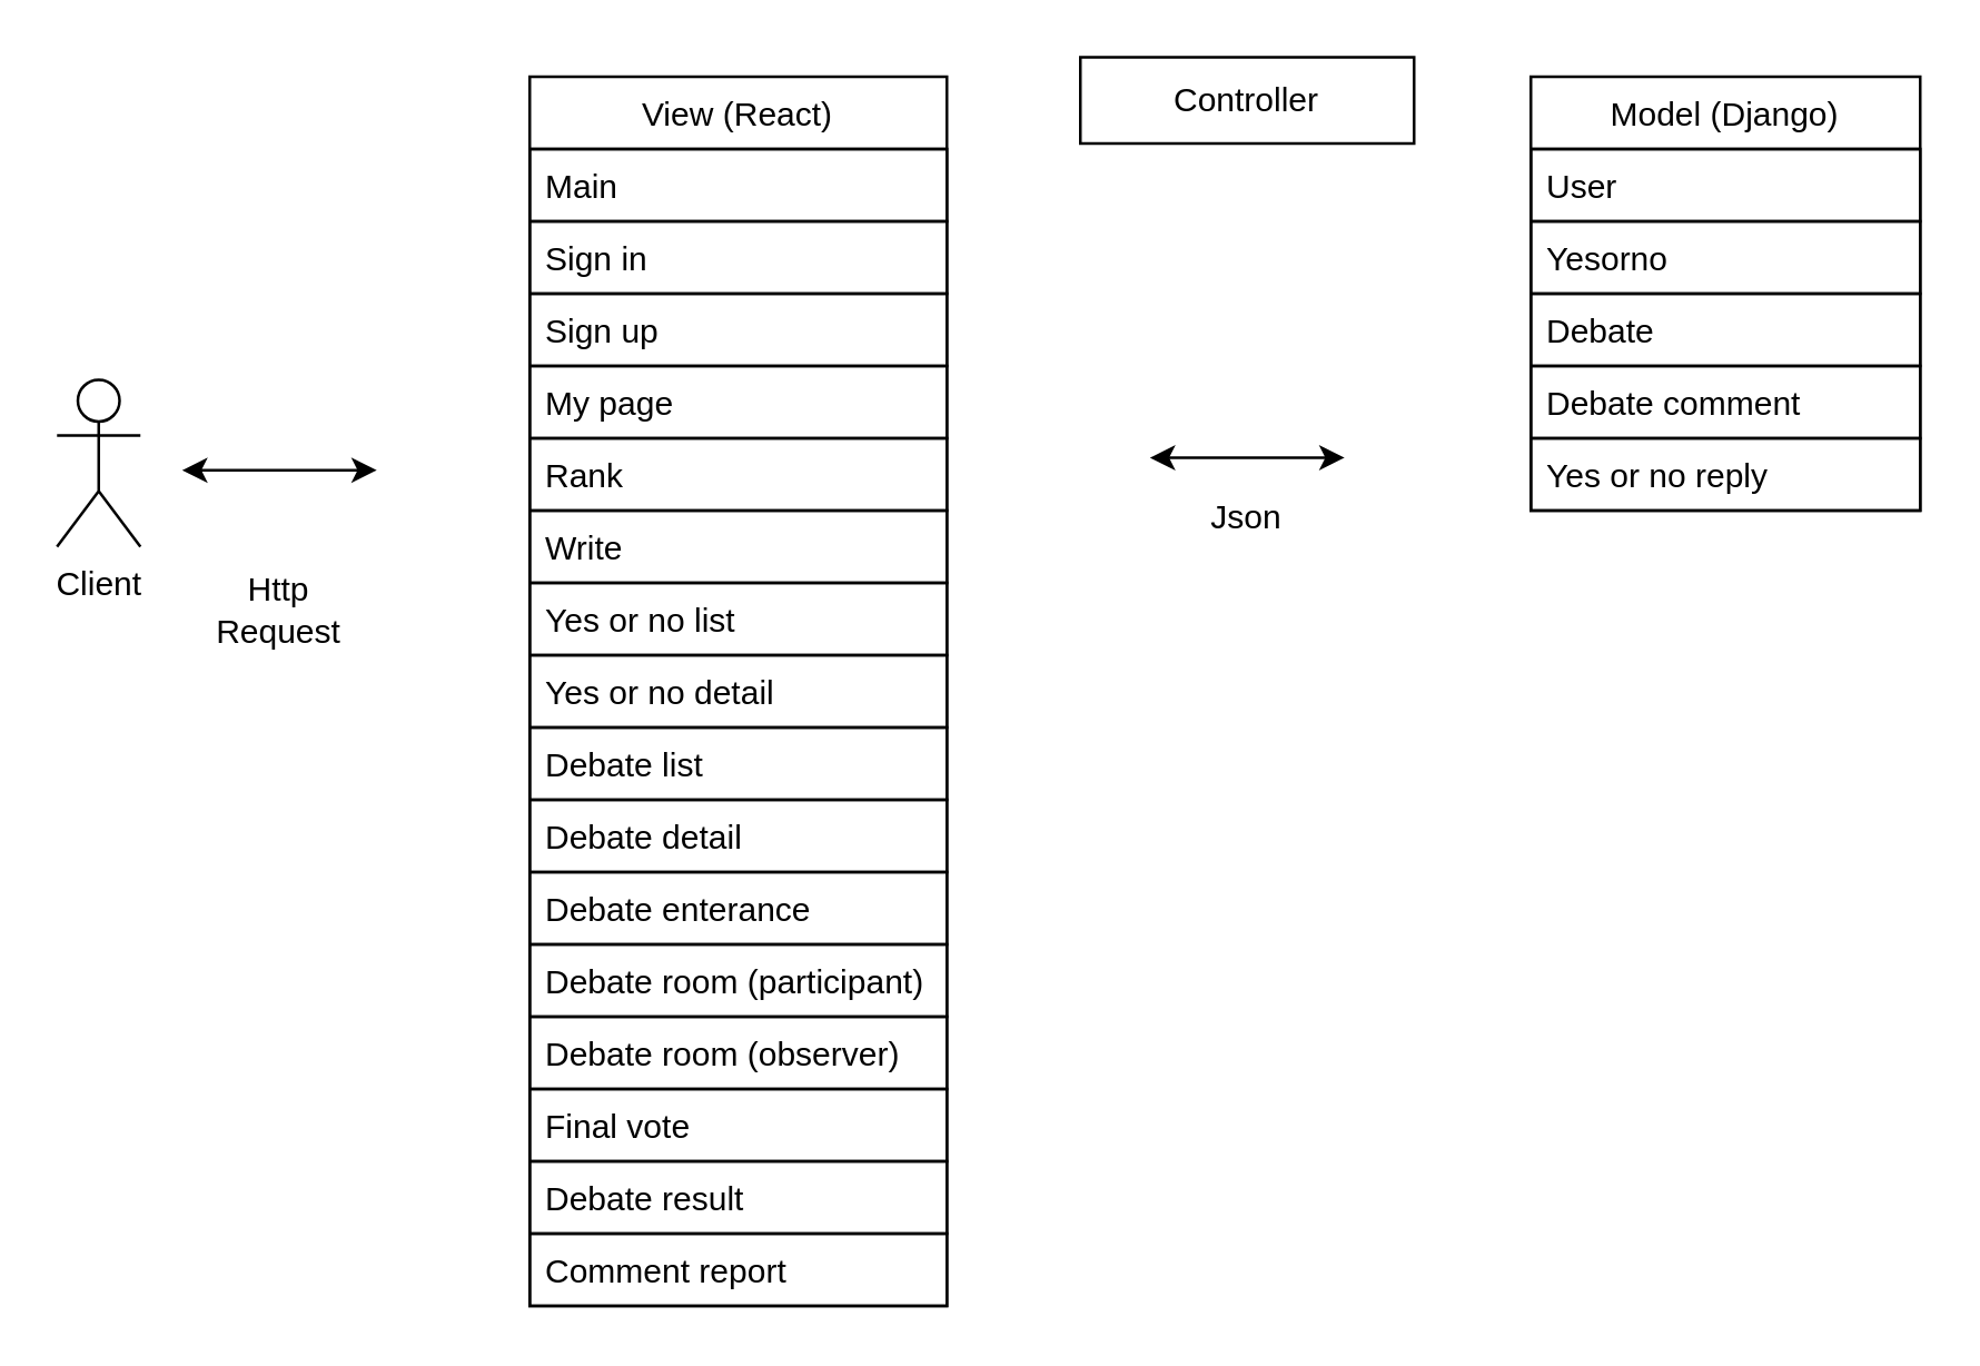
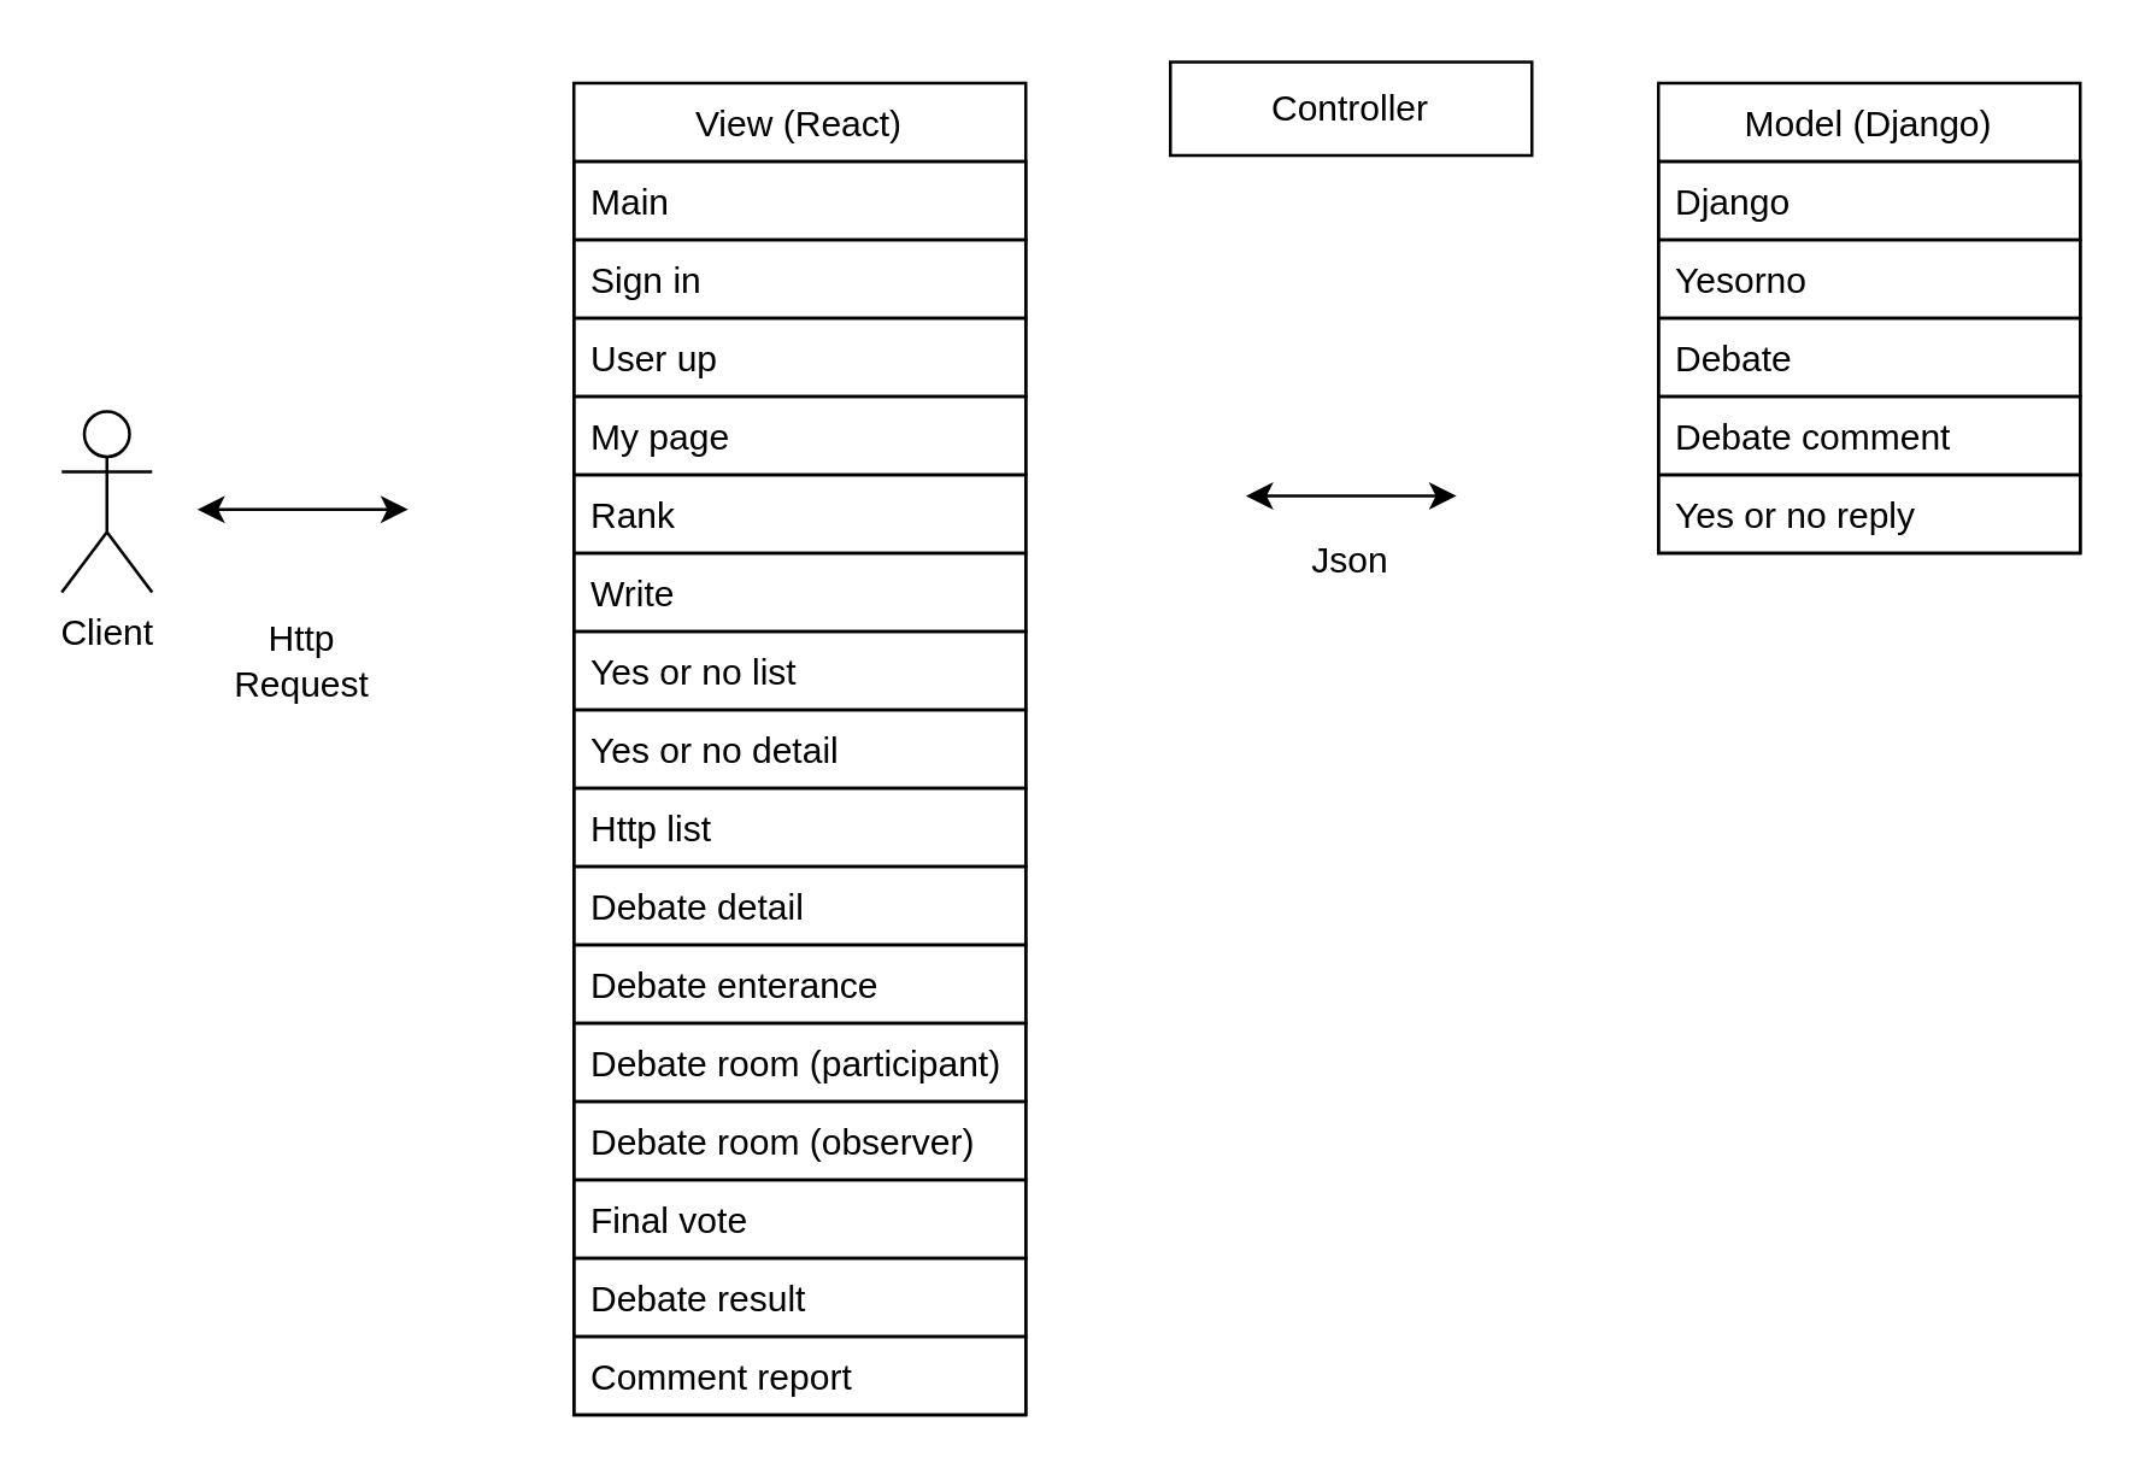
  <mxCell id="0" />
  <mxCell id="1" parent="0" />
  <mxCell id="2" value="Client" style="shape=umlActor;verticalLabelPosition=bottom;labelBackgroundColor=#ffffff;verticalAlign=top;html=1;outlineConnect=0;" vertex="1" parent="1"><mxGeometry x="20" y="136" width="30" height="60" as="geometry" /></mxCell>
  <mxCell id="3" value="View (React)" style="swimlane;fontStyle=0;childLayout=stackLayout;horizontal=1;startSize=26;fillColor=none;horizontalStack=0;resizeParent=1;resizeParentMax=0;resizeLast=0;collapsible=1;marginBottom=0;" vertex="1" parent="1"><mxGeometry x="190" y="27" width="150" height="442" as="geometry" /></mxCell>
  <mxCell id="4" value="Main" style="text;strokeColor=#000000;fillColor=none;align=left;verticalAlign=top;spacingLeft=4;spacingRight=4;overflow=hidden;rotatable=0;points=[[0,0.5],[1,0.5]];portConstraint=eastwest;" vertex="1" parent="3"><mxGeometry y="26" width="150" height="26" as="geometry" /></mxCell>
  <mxCell id="5" value="Sign in" style="text;strokeColor=#000000;fillColor=none;align=left;verticalAlign=top;spacingLeft=4;spacingRight=4;overflow=hidden;rotatable=0;points=[[0,0.5],[1,0.5]];portConstraint=eastwest;" vertex="1" parent="3"><mxGeometry y="52" width="150" height="26" as="geometry" /></mxCell>
- <mxCell id="6" value="Sign up" style="text;strokeColor=#000000;fillColor=none;align=left;verticalAlign=top;spacingLeft=4;spacingRight=4;overflow=hidden;rotatable=0;points=[[0,0.5],[1,0.5]];portConstraint=eastwest;" vertex="1" parent="3"><mxGeometry y="78" width="150" height="26" as="geometry" /></mxCell>
+ <mxCell id="6" value="User up" style="text;strokeColor=#000000;fillColor=none;align=left;verticalAlign=top;spacingLeft=4;spacingRight=4;overflow=hidden;rotatable=0;points=[[0,0.5],[1,0.5]];portConstraint=eastwest;" vertex="1" parent="3"><mxGeometry y="78" width="150" height="26" as="geometry" /></mxCell>
  <mxCell id="7" value="My page" style="text;strokeColor=#000000;fillColor=none;align=left;verticalAlign=top;spacingLeft=4;spacingRight=4;overflow=hidden;rotatable=0;points=[[0,0.5],[1,0.5]];portConstraint=eastwest;" vertex="1" parent="3"><mxGeometry y="104" width="150" height="26" as="geometry" /></mxCell>
  <mxCell id="8" value="Rank" style="text;strokeColor=#000000;fillColor=none;align=left;verticalAlign=top;spacingLeft=4;spacingRight=4;overflow=hidden;rotatable=0;points=[[0,0.5],[1,0.5]];portConstraint=eastwest;" vertex="1" parent="3"><mxGeometry y="130" width="150" height="26" as="geometry" /></mxCell>
  <mxCell id="9" value="Write" style="text;strokeColor=#000000;fillColor=none;align=left;verticalAlign=top;spacingLeft=4;spacingRight=4;overflow=hidden;rotatable=0;points=[[0,0.5],[1,0.5]];portConstraint=eastwest;" vertex="1" parent="3"><mxGeometry y="156" width="150" height="26" as="geometry" /></mxCell>
  <mxCell id="10" value="Yes or no list" style="text;strokeColor=#000000;fillColor=none;align=left;verticalAlign=top;spacingLeft=4;spacingRight=4;overflow=hidden;rotatable=0;points=[[0,0.5],[1,0.5]];portConstraint=eastwest;" vertex="1" parent="3"><mxGeometry y="182" width="150" height="26" as="geometry" /></mxCell>
  <mxCell id="11" value="Yes or no detail" style="text;strokeColor=#000000;fillColor=none;align=left;verticalAlign=top;spacingLeft=4;spacingRight=4;overflow=hidden;rotatable=0;points=[[0,0.5],[1,0.5]];portConstraint=eastwest;" vertex="1" parent="3"><mxGeometry y="208" width="150" height="26" as="geometry" /></mxCell>
- <mxCell id="12" value="Debate list" style="text;strokeColor=#000000;fillColor=none;align=left;verticalAlign=top;spacingLeft=4;spacingRight=4;overflow=hidden;rotatable=0;points=[[0,0.5],[1,0.5]];portConstraint=eastwest;" vertex="1" parent="3"><mxGeometry y="234" width="150" height="26" as="geometry" /></mxCell>
+ <mxCell id="12" value="Http list" style="text;strokeColor=#000000;fillColor=none;align=left;verticalAlign=top;spacingLeft=4;spacingRight=4;overflow=hidden;rotatable=0;points=[[0,0.5],[1,0.5]];portConstraint=eastwest;" vertex="1" parent="3"><mxGeometry y="234" width="150" height="26" as="geometry" /></mxCell>
  <mxCell id="13" value="Debate detail" style="text;strokeColor=#000000;fillColor=none;align=left;verticalAlign=top;spacingLeft=4;spacingRight=4;overflow=hidden;rotatable=0;points=[[0,0.5],[1,0.5]];portConstraint=eastwest;" vertex="1" parent="3"><mxGeometry y="260" width="150" height="26" as="geometry" /></mxCell>
  <mxCell id="14" value="Debate enterance" style="text;strokeColor=#000000;fillColor=none;align=left;verticalAlign=top;spacingLeft=4;spacingRight=4;overflow=hidden;rotatable=0;points=[[0,0.5],[1,0.5]];portConstraint=eastwest;" vertex="1" parent="3"><mxGeometry y="286" width="150" height="26" as="geometry" /></mxCell>
  <mxCell id="15" value="Debate room (participant)" style="text;strokeColor=#000000;fillColor=none;align=left;verticalAlign=top;spacingLeft=4;spacingRight=4;overflow=hidden;rotatable=0;points=[[0,0.5],[1,0.5]];portConstraint=eastwest;" vertex="1" parent="3"><mxGeometry y="312" width="150" height="26" as="geometry" /></mxCell>
  <mxCell id="16" value="Debate room (observer)" style="text;strokeColor=#000000;fillColor=none;align=left;verticalAlign=top;spacingLeft=4;spacingRight=4;overflow=hidden;rotatable=0;points=[[0,0.5],[1,0.5]];portConstraint=eastwest;" vertex="1" parent="3"><mxGeometry y="338" width="150" height="26" as="geometry" /></mxCell>
  <mxCell id="17" value="Final vote" style="text;strokeColor=#000000;fillColor=none;align=left;verticalAlign=top;spacingLeft=4;spacingRight=4;overflow=hidden;rotatable=0;points=[[0,0.5],[1,0.5]];portConstraint=eastwest;" vertex="1" parent="3"><mxGeometry y="364" width="150" height="26" as="geometry" /></mxCell>
  <mxCell id="18" value="Debate result" style="text;strokeColor=#000000;fillColor=none;align=left;verticalAlign=top;spacingLeft=4;spacingRight=4;overflow=hidden;rotatable=0;points=[[0,0.5],[1,0.5]];portConstraint=eastwest;" vertex="1" parent="3"><mxGeometry y="390" width="150" height="26" as="geometry" /></mxCell>
  <mxCell id="19" value="Comment report" style="text;strokeColor=#000000;fillColor=none;align=left;verticalAlign=top;spacingLeft=4;spacingRight=4;overflow=hidden;rotatable=0;points=[[0,0.5],[1,0.5]];portConstraint=eastwest;" vertex="1" parent="3"><mxGeometry y="416" width="150" height="26" as="geometry" /></mxCell>
  <mxCell id="20" value="Model (Django)" style="swimlane;fontStyle=0;childLayout=stackLayout;horizontal=1;startSize=26;fillColor=none;horizontalStack=0;resizeParent=1;resizeParentMax=0;resizeLast=0;collapsible=1;marginBottom=0;" vertex="1" parent="1"><mxGeometry x="550" y="27" width="140" height="156" as="geometry" /></mxCell>
- <mxCell id="21" value="User" style="text;strokeColor=#000000;fillColor=none;align=left;verticalAlign=top;spacingLeft=4;spacingRight=4;overflow=hidden;rotatable=0;points=[[0,0.5],[1,0.5]];portConstraint=eastwest;" vertex="1" parent="20"><mxGeometry y="26" width="140" height="26" as="geometry" /></mxCell>
+ <mxCell id="21" value="Django" style="text;strokeColor=#000000;fillColor=none;align=left;verticalAlign=top;spacingLeft=4;spacingRight=4;overflow=hidden;rotatable=0;points=[[0,0.5],[1,0.5]];portConstraint=eastwest;" vertex="1" parent="20"><mxGeometry y="26" width="140" height="26" as="geometry" /></mxCell>
  <mxCell id="22" value="Yesorno" style="text;strokeColor=#000000;fillColor=none;align=left;verticalAlign=top;spacingLeft=4;spacingRight=4;overflow=hidden;rotatable=0;points=[[0,0.5],[1,0.5]];portConstraint=eastwest;" vertex="1" parent="20"><mxGeometry y="52" width="140" height="26" as="geometry" /></mxCell>
  <mxCell id="23" value="Debate" style="text;strokeColor=#000000;fillColor=none;align=left;verticalAlign=top;spacingLeft=4;spacingRight=4;overflow=hidden;rotatable=0;points=[[0,0.5],[1,0.5]];portConstraint=eastwest;" vertex="1" parent="20"><mxGeometry y="78" width="140" height="26" as="geometry" /></mxCell>
  <mxCell id="24" value="Debate comment" style="text;strokeColor=#000000;fillColor=none;align=left;verticalAlign=top;spacingLeft=4;spacingRight=4;overflow=hidden;rotatable=0;points=[[0,0.5],[1,0.5]];portConstraint=eastwest;" vertex="1" parent="20"><mxGeometry y="104" width="140" height="26" as="geometry" /></mxCell>
  <mxCell id="25" value="Yes or no reply" style="text;strokeColor=#000000;fillColor=none;align=left;verticalAlign=top;spacingLeft=4;spacingRight=4;overflow=hidden;rotatable=0;points=[[0,0.5],[1,0.5]];portConstraint=eastwest;" vertex="1" parent="20"><mxGeometry y="130" width="140" height="26" as="geometry" /></mxCell>
  <mxCell id="26" value="Controller" style="rounded=0;whiteSpace=wrap;html=1;strokeColor=#000000;" vertex="1" parent="1"><mxGeometry x="388" y="20" width="120" height="31" as="geometry" /></mxCell>
  <mxCell id="27" value="" style="endArrow=classic;startArrow=classic;html=1;" edge="1" parent="1"><mxGeometry width="50" height="50" relative="1" as="geometry"><mxPoint x="65" y="168.5" as="sourcePoint" /><mxPoint x="135" y="168.5" as="targetPoint" /></mxGeometry></mxCell>
  <mxCell id="28" value="" style="endArrow=classic;startArrow=classic;html=1;" edge="1" parent="1"><mxGeometry width="50" height="50" relative="1" as="geometry"><mxPoint x="413" y="164" as="sourcePoint" /><mxPoint x="483" y="164" as="targetPoint" /></mxGeometry></mxCell>
  <mxCell id="29" value="Http Request" style="text;html=1;strokeColor=none;fillColor=none;align=center;verticalAlign=middle;whiteSpace=wrap;rounded=0;" vertex="1" parent="1"><mxGeometry x="80" y="209" width="40" height="20" as="geometry" /></mxCell>
  <mxCell id="30" value="Json" style="text;html=1;strokeColor=none;fillColor=none;align=center;verticalAlign=middle;whiteSpace=wrap;rounded=0;" vertex="1" parent="1"><mxGeometry x="428" y="176" width="40" height="20" as="geometry" /></mxCell>
